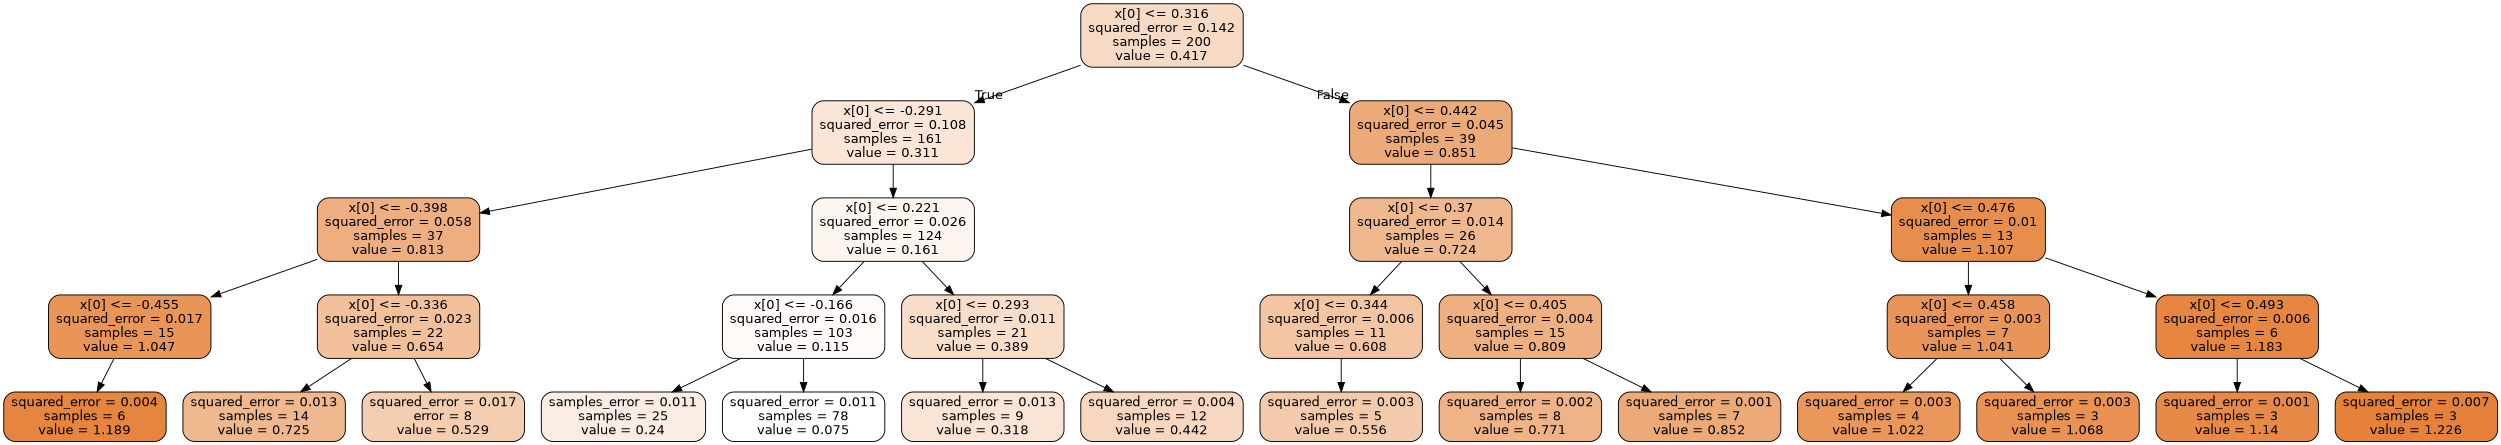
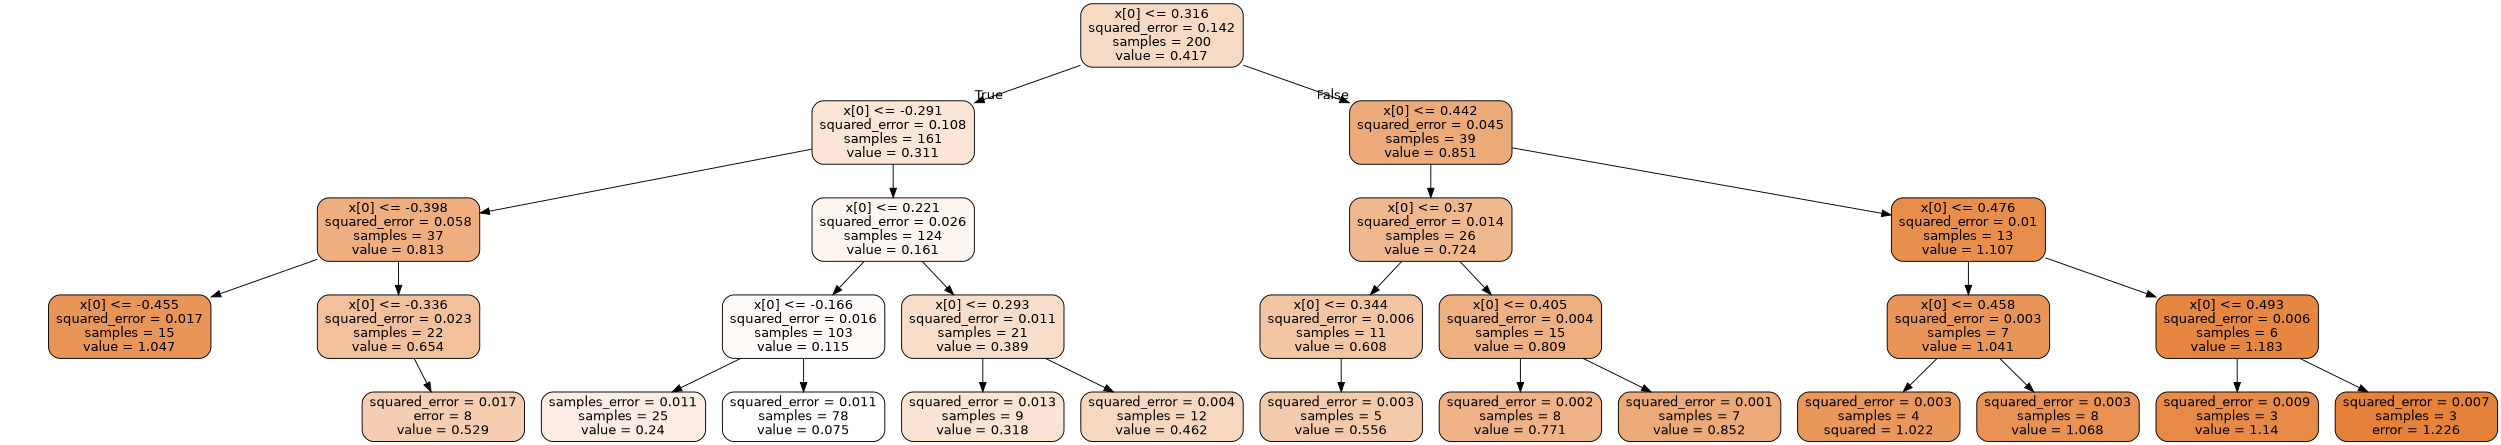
  digraph {
    node [color=black fillcolor="#edaa79" fontname=helvetica shape=box style="filled, rounded"]
    edge [fontname=helvetica]
    n1 [fillcolor="#f7dac4" label="x[0] <= 0.316\nsquared_error = 0.142\nsamples = 200\nvalue = 0.417"]
    n2 [fillcolor="#fae5d6" label="x[0] <= -0.291\nsquared_error = 0.108\nsamples = 161\nvalue = 0.311"]
    n3 [label="x[0] <= 0.442\nsquared_error = 0.045\nsamples = 39\nvalue = 0.851"]
    n4 [fillcolor="#eeae80" label="x[0] <= -0.398\nsquared_error = 0.058\nsamples = 37\nvalue = 0.813"]
    n5 [fillcolor="#fdf6f0" label="x[0] <= 0.221\nsquared_error = 0.026\nsamples = 124\nvalue = 0.161"]
    n6 [fillcolor="#f0b88f" label="x[0] <= 0.37\nsquared_error = 0.014\nsamples = 26\nvalue = 0.724"]
    n7 [fillcolor="#e88e4d" label="x[0] <= 0.476\nsquared_error = 0.01\nsamples = 13\nvalue = 1.107"]
    n8 [fillcolor="#e99558" label="x[0] <= -0.455\nsquared_error = 0.017\nsamples = 15\nvalue = 1.047"]
    n9 [fillcolor="#f2c09b" label="x[0] <= -0.336\nsquared_error = 0.023\nsamples = 22\nvalue = 0.654"]
    n10 [fillcolor="#fefbf8" label="x[0] <= -0.166\nsquared_error = 0.016\nsamples = 103\nvalue = 0.115"]
    n11 [fillcolor="#f8ddc9" label="x[0] <= 0.293\nsquared_error = 0.011\nsamples = 21\nvalue = 0.389"]
-   n12 [fillcolor="#e6853f" label="squared_error = 0.004\nsamples = 6\nvalue = 1.189"]
-   n13 [fillcolor="#f0b88f" label="squared_error = 0.013\nsamples = 14\nvalue = 0.725"]
    n14 [fillcolor="#f5cdb1" label="squared_error = 0.017\nerror = 8\nvalue = 0.529"]
    n15 [fillcolor="#fbede3" label="samples_error = 0.011\nsamples = 25\nvalue = 0.24"]
    n16 [fillcolor="#ffffff" label="squared_error = 0.011\nsamples = 78\nvalue = 0.075"]
    n17 [fillcolor="#fae4d5" label="squared_error = 0.013\nsamples = 9\nvalue = 0.318"]
-   n18 [fillcolor="#f7d7c0" label="squared_error = 0.004\nsamples = 12\nvalue = 0.442"]
+   n18 [fillcolor="#f7d7c0" label="squared_error = 0.004\nsamples = 12\nvalue = 0.462"]
    n19 [fillcolor="#f3c5a3" label="x[0] <= 0.344\nsquared_error = 0.006\nsamples = 11\nvalue = 0.608"]
    n20 [fillcolor="#eeaf81" label="x[0] <= 0.405\nsquared_error = 0.004\nsamples = 15\nvalue = 0.809"]
    n21 [fillcolor="#e99559" label="x[0] <= 0.458\nsquared_error = 0.003\nsamples = 7\nvalue = 1.041"]
    n22 [fillcolor="#e68640" label="x[0] <= 0.493\nsquared_error = 0.006\nsamples = 6\nvalue = 1.183"]
    n23 [fillcolor="#f4caac" label="squared_error = 0.003\nsamples = 5\nvalue = 0.556"]
    n24 [fillcolor="#efb387" label="squared_error = 0.002\nsamples = 8\nvalue = 0.771"]
    n25 [label="squared_error = 0.001\nsamples = 7\nvalue = 0.852"]
-   n26 [fillcolor="#ea975c" label="squared_error = 0.003\nsamples = 4\nvalue = 1.022"]
-   n27 [fillcolor="#e99254" label="squared_error = 0.003\nsamples = 3\nvalue = 1.068"]
-   n28 [fillcolor="#e78a48" label="squared_error = 0.001\nsamples = 3\nvalue = 1.14"]
-   n29 [fillcolor="#e58139" label="squared_error = 0.007\nsamples = 3\nvalue = 1.226"]
+   n26 [fillcolor="#ea975c" label="squared_error = 0.003\nsamples = 4\nsquared = 1.022"]
+   n27 [fillcolor="#e99254" label="squared_error = 0.003\nsamples = 8\nvalue = 1.068"]
+   n28 [fillcolor="#e78a48" label="squared_error = 0.009\nsamples = 3\nvalue = 1.14"]
+   n29 [fillcolor="#e58139" label="squared_error = 0.007\nsamples = 3\nerror = 1.226"]
    n1 -> n2 [headlabel=True labelangle=45 labeldistance=2.5]
    n1 -> n3 [headlabel=False labelangle=-45 labeldistance=2.5]
    n2 -> n4
    n2 -> n5
    n3 -> n6
    n3 -> n7
    n4 -> n8
    n4 -> n9
    n5 -> n10
    n5 -> n11
    n6 -> n19
    n6 -> n20
    n7 -> n21
    n7 -> n22
-   n8 -> n12
-   n9 -> n13
    n9 -> n14
    n10 -> n15
    n10 -> n16
    n11 -> n17
    n11 -> n18
    n19 -> n23
    n20 -> n24
    n20 -> n25
    n21 -> n26
    n21 -> n27
    n22 -> n28
    n22 -> n29
  }
